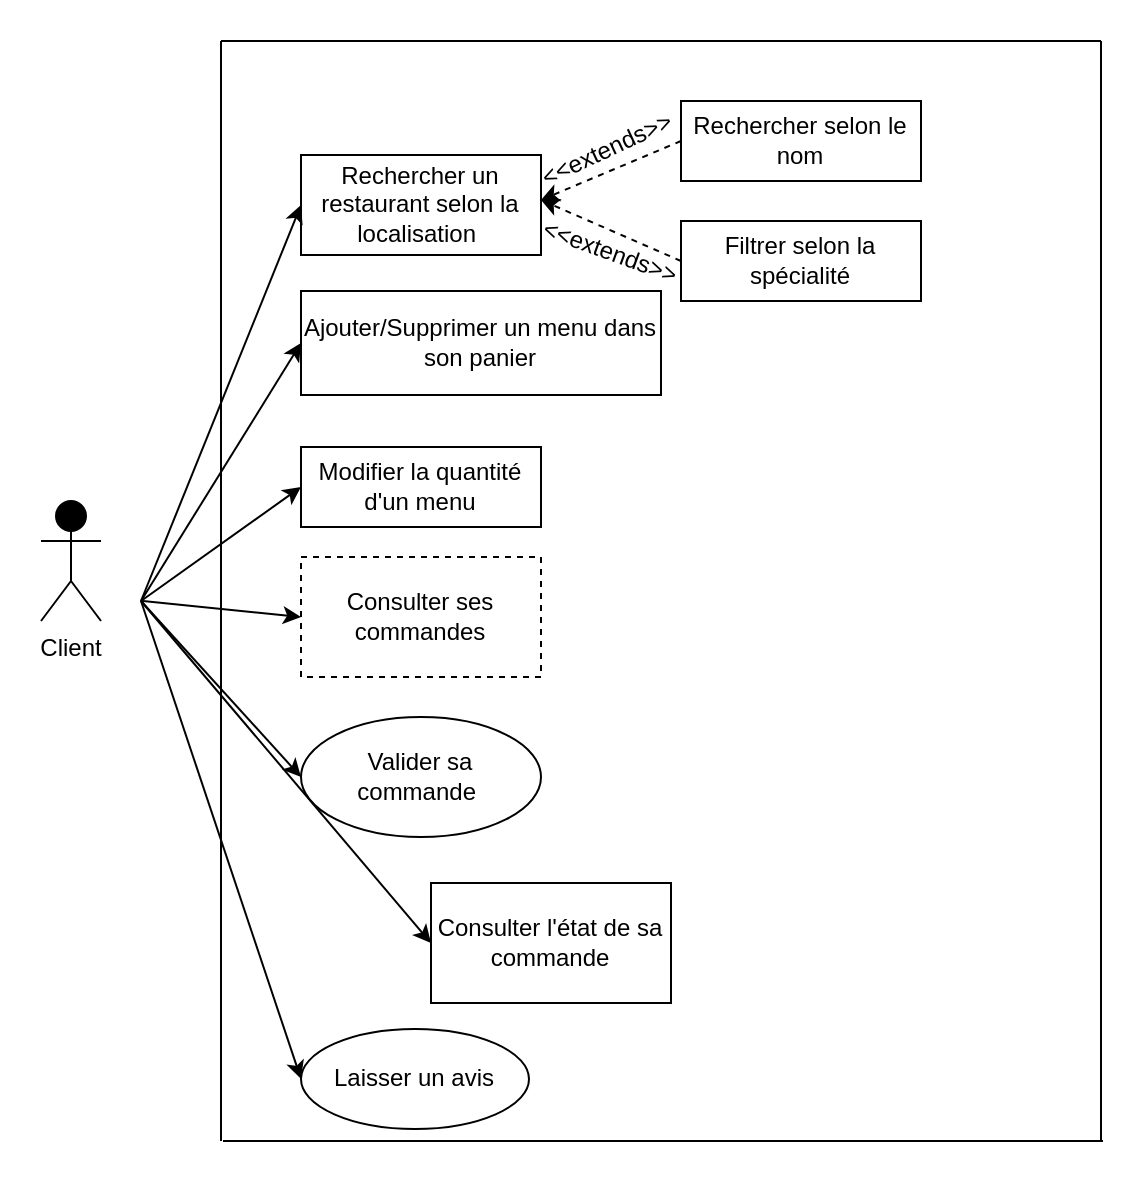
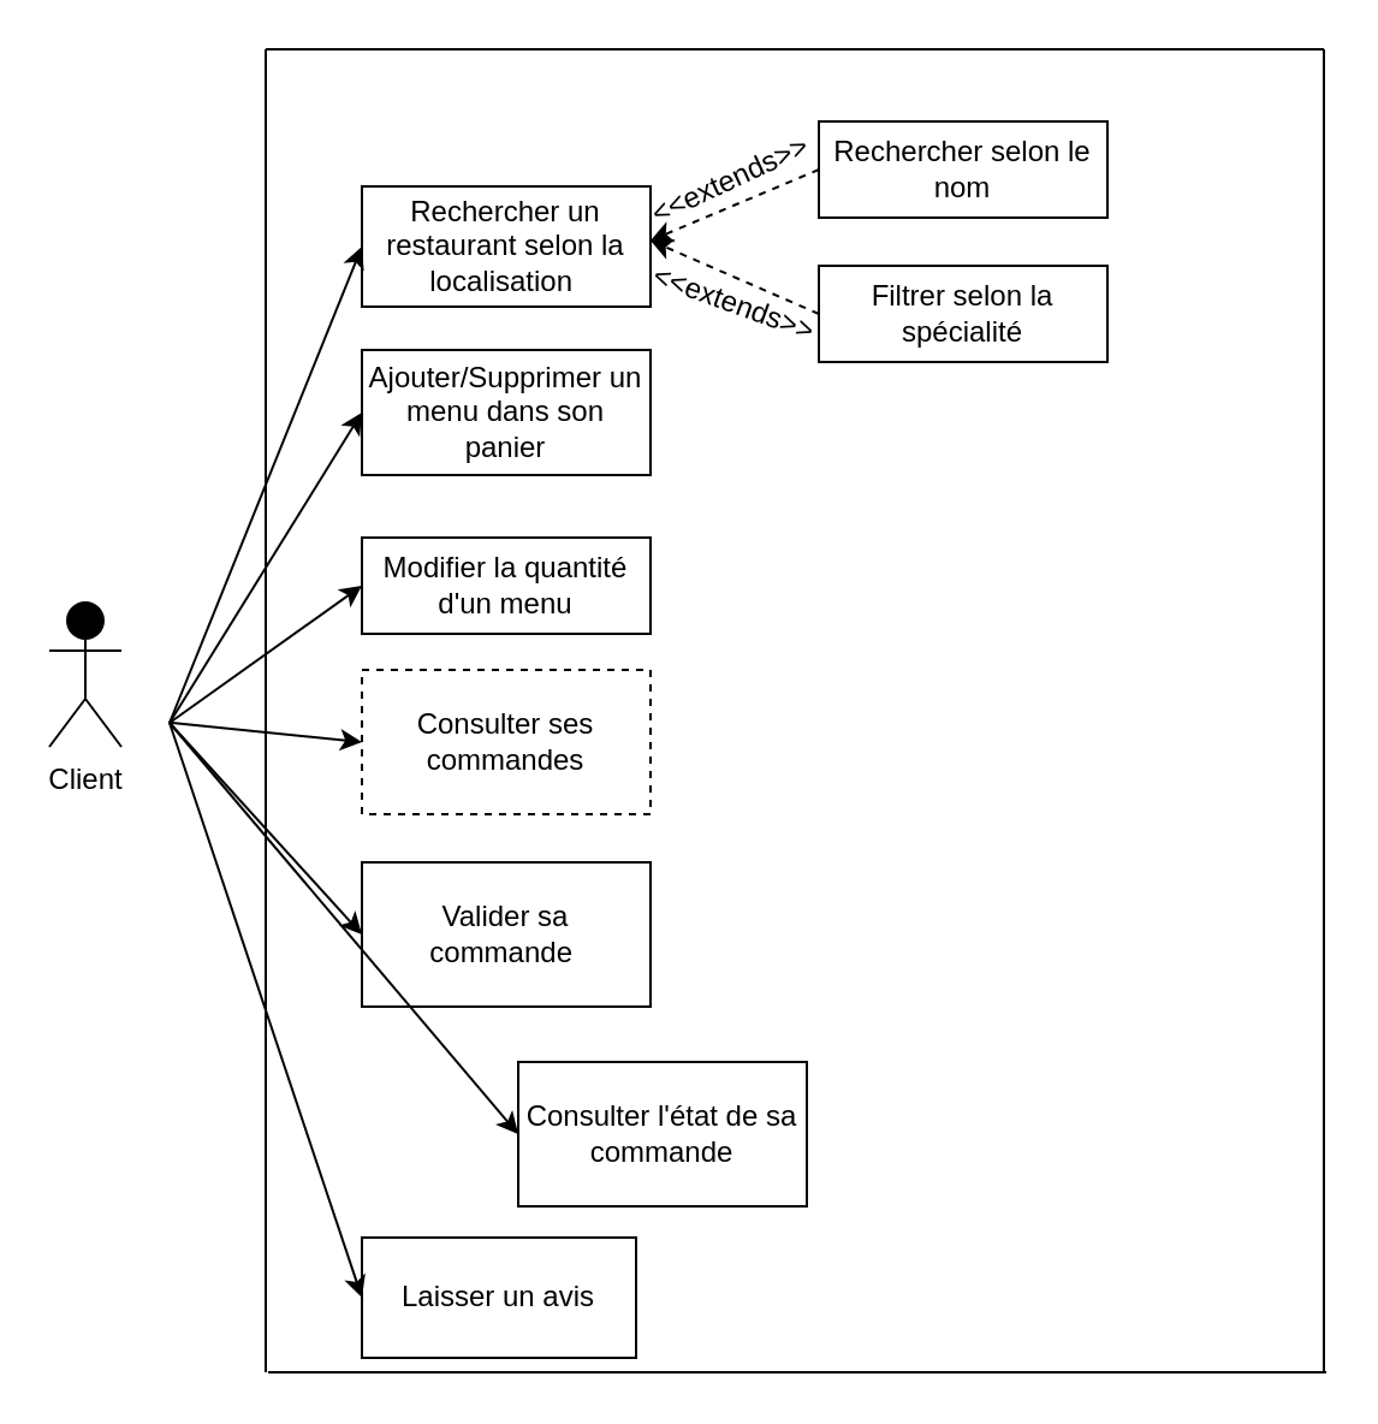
  <mxCell id="0" />
  <mxCell id="1" parent="0" />
  <mxCell id="2" value="Rechercher un restaurant selon la localisation&amp;nbsp;" style="rounded=0;whiteSpace=wrap;html=1;" parent="1" vertex="1"><mxGeometry x="150" y="77" width="120" height="50" as="geometry" /></mxCell>
  <mxCell id="3" value="&lt;font color=&quot;#000000&quot;&gt;Client&lt;/font&gt;" style="shape=umlActor;verticalLabelPosition=bottom;verticalAlign=top;html=1;outlineConnect=0;fillColor=#000000;strokeColor=#000000;" parent="1" vertex="1"><mxGeometry x="20" y="250" width="30" height="60" as="geometry" /></mxCell>
  <mxCell id="4" value="" style="endArrow=none;html=1;strokeColor=#000000;" parent="1" edge="1"><mxGeometry width="50" height="50" relative="1" as="geometry"><mxPoint x="110" y="570" as="sourcePoint" /><mxPoint x="110" as="targetPoint" y="20" /></mxGeometry></mxCell>
  <mxCell id="5" value="" style="endArrow=classic;html=1;entryX=0;entryY=0.5;entryDx=0;entryDy=0;strokeColor=#000000;" parent="1" target="2" edge="1"><mxGeometry width="50" height="50" relative="1" as="geometry"><mxPoint x="70" y="300" as="sourcePoint" /><mxPoint x="350" y="210" as="targetPoint" /><Array as="points" /></mxGeometry></mxCell>
  <mxCell id="6" value="" style="endArrow=classic;html=1;strokeColor=#000000;entryX=0;entryY=0.5;entryDx=0;entryDy=0;" parent="1" target="10" edge="1"><mxGeometry width="50" height="50" relative="1" as="geometry"><mxPoint x="70" y="300" as="sourcePoint" /><mxPoint x="150" y="220" as="targetPoint" /></mxGeometry></mxCell>
  <mxCell id="7" value="Rechercher selon le nom" style="rounded=0;whiteSpace=wrap;html=1;" parent="1" vertex="1"><mxGeometry x="340" y="50" width="120" height="40" as="geometry" /></mxCell>
  <mxCell id="8" value="Filtrer selon la spécialité" style="rounded=0;whiteSpace=wrap;html=1;" parent="1" vertex="1"><mxGeometry x="340" y="110" width="120" height="40" as="geometry" /></mxCell>
  <mxCell id="9" value="" style="endArrow=classic;html=1;entryX=0;entryY=0.5;entryDx=0;entryDy=0;strokeColor=#000000;" parent="1" target="11" edge="1"><mxGeometry width="50" height="50" relative="1" as="geometry"><mxPoint x="70" y="300" as="sourcePoint" /><mxPoint x="150" y="300" as="targetPoint" /><Array as="points" /></mxGeometry></mxCell>
- <mxCell id="10" value="Ajouter/Supprimer un menu dans son panier" style="rounded=0;whiteSpace=wrap;html=1;" parent="1" vertex="1"><mxGeometry x="150" y="145" width="180" height="52" as="geometry" /></mxCell>
+ <mxCell id="10" value="Ajouter/Supprimer un menu dans son panier" style="rounded=0;whiteSpace=wrap;html=1;" parent="1" vertex="1"><mxGeometry x="150" y="145" width="120" height="52" as="geometry" /></mxCell>
  <mxCell id="11" value="Modifier la quantité d'un menu" style="rounded=0;whiteSpace=wrap;html=1;" parent="1" vertex="1"><mxGeometry x="150" y="223" width="120" height="40" as="geometry" /></mxCell>
  <mxCell id="12" value="Consulter ses commandes" style="rounded=0;whiteSpace=wrap;html=1;dashed=1;" parent="1" vertex="1"><mxGeometry x="150" y="278" width="120" height="60" as="geometry" /></mxCell>
  <mxCell id="13" value="" style="endArrow=classic;html=1;entryX=0;entryY=0.5;entryDx=0;entryDy=0;strokeColor=#000000;" parent="1" target="14" edge="1"><mxGeometry width="50" height="50" relative="1" as="geometry"><mxPoint x="70" y="300" as="sourcePoint" /><mxPoint x="150" y="460" as="targetPoint" /></mxGeometry></mxCell>
- <mxCell id="14" value="Valider sa commande&amp;nbsp;" style="ellipse;whiteSpace=wrap;html=1;" parent="1" vertex="1"><mxGeometry x="150" y="358" width="120" height="60" as="geometry" /></mxCell>
- <mxCell id="15" value="Laisser un avis" style="ellipse;whiteSpace=wrap;html=1;" parent="1" vertex="1"><mxGeometry x="150" y="514" width="114" height="50" as="geometry" /></mxCell>
+ <mxCell id="14" value="Valider sa commande&amp;nbsp;" style="rounded=0;whiteSpace=wrap;html=1;" parent="1" vertex="1"><mxGeometry x="150" y="358" width="120" height="60" as="geometry" /></mxCell>
+ <mxCell id="15" value="Laisser un avis" style="rounded=0;whiteSpace=wrap;html=1;" parent="1" vertex="1"><mxGeometry x="150" y="514" width="114" height="50" as="geometry" /></mxCell>
  <mxCell id="16" value="" style="endArrow=classic;html=1;entryX=0;entryY=0.5;entryDx=0;entryDy=0;strokeColor=#000000;" parent="1" target="17" edge="1"><mxGeometry width="50" height="50" relative="1" as="geometry"><mxPoint x="70" y="300" as="sourcePoint" /><mxPoint x="150" y="540" as="targetPoint" /></mxGeometry></mxCell>
  <mxCell id="17" value="Consulter l'état de sa commande" style="rounded=0;whiteSpace=wrap;html=1;" parent="1" vertex="1"><mxGeometry x="215" y="441" width="120" height="60" as="geometry" /></mxCell>
  <mxCell id="18" value="" style="endArrow=classic;html=1;entryX=1;entryY=0.5;entryDx=0;entryDy=0;exitX=0;exitY=0.5;exitDx=0;exitDy=0;dashed=1;strokeColor=#000000;" parent="1" source="7" edge="1"><mxGeometry width="50" height="50" relative="1" as="geometry"><mxPoint x="350" y="99.5" as="sourcePoint" /><mxPoint x="270" y="99.5" as="targetPoint" /></mxGeometry></mxCell>
  <mxCell id="19" value="" style="endArrow=classic;html=1;entryX=1;entryY=0.5;entryDx=0;entryDy=0;exitX=0;exitY=0.5;exitDx=0;exitDy=0;dashed=1;strokeColor=#000000;" parent="1" source="8" edge="1"><mxGeometry width="50" height="50" relative="1" as="geometry"><mxPoint x="350" y="99.5" as="sourcePoint" /><mxPoint x="270" y="99.5" as="targetPoint" /></mxGeometry></mxCell>
  <mxCell id="20" value="&lt;font color=&quot;#000000&quot;&gt;&amp;lt;&amp;lt;extends&amp;gt;&amp;gt;&amp;nbsp;&lt;/font&gt;" style="text;html=1;strokeColor=none;fillColor=none;align=center;verticalAlign=middle;whiteSpace=wrap;rounded=0;rotation=-25;" parent="1" vertex="1"><mxGeometry x="285" y="64" width="40" height="20" as="geometry" /></mxCell>
  <mxCell id="21" value="&lt;font color=&quot;#000000&quot;&gt;&amp;lt;&amp;lt;extends&amp;gt;&amp;gt;&lt;/font&gt;" style="text;html=1;strokeColor=none;fillColor=none;align=center;verticalAlign=middle;whiteSpace=wrap;rounded=0;rotation=20;" parent="1" vertex="1"><mxGeometry x="285" y="116" width="40" height="20" as="geometry" /></mxCell>
  <mxCell id="22" value="" style="endArrow=none;html=1;strokeColor=#000000;" parent="1" edge="1"><mxGeometry width="50" height="50" relative="1" as="geometry"><mxPoint x="550" y="570" as="sourcePoint" /><mxPoint x="550" as="targetPoint" y="20" /></mxGeometry></mxCell>
  <mxCell id="23" value="" style="endArrow=none;html=1;strokeColor=#000000;" parent="1" edge="1"><mxGeometry width="50" height="50" relative="1" as="geometry"><mxPoint x="111" y="570" as="sourcePoint" /><mxPoint x="551" y="570" as="targetPoint" /></mxGeometry></mxCell>
  <mxCell id="24" value="" style="endArrow=none;html=1;strokeColor=#000000;" parent="1" edge="1"><mxGeometry width="50" height="50" relative="1" as="geometry"><mxPoint x="110" as="sourcePoint" y="20" /><mxPoint x="550" as="targetPoint" y="20" /></mxGeometry></mxCell>
  <mxCell id="25" value="" style="endArrow=classic;html=1;entryX=0;entryY=0.5;entryDx=0;entryDy=0;strokeColor=#000000;" parent="1" target="12" edge="1"><mxGeometry width="50" height="50" relative="1" as="geometry"><mxPoint x="71" y="300" as="sourcePoint" /><mxPoint x="160" y="253" as="targetPoint" /><Array as="points" /></mxGeometry></mxCell>
  <mxCell id="26" value="" style="endArrow=classic;html=1;entryX=0;entryY=0.5;entryDx=0;entryDy=0;strokeColor=#000000;" parent="1" target="15" edge="1"><mxGeometry width="50" height="50" relative="1" as="geometry"><mxPoint x="70" y="300" as="sourcePoint" /><mxPoint x="150" y="471" as="targetPoint" /></mxGeometry></mxCell>
